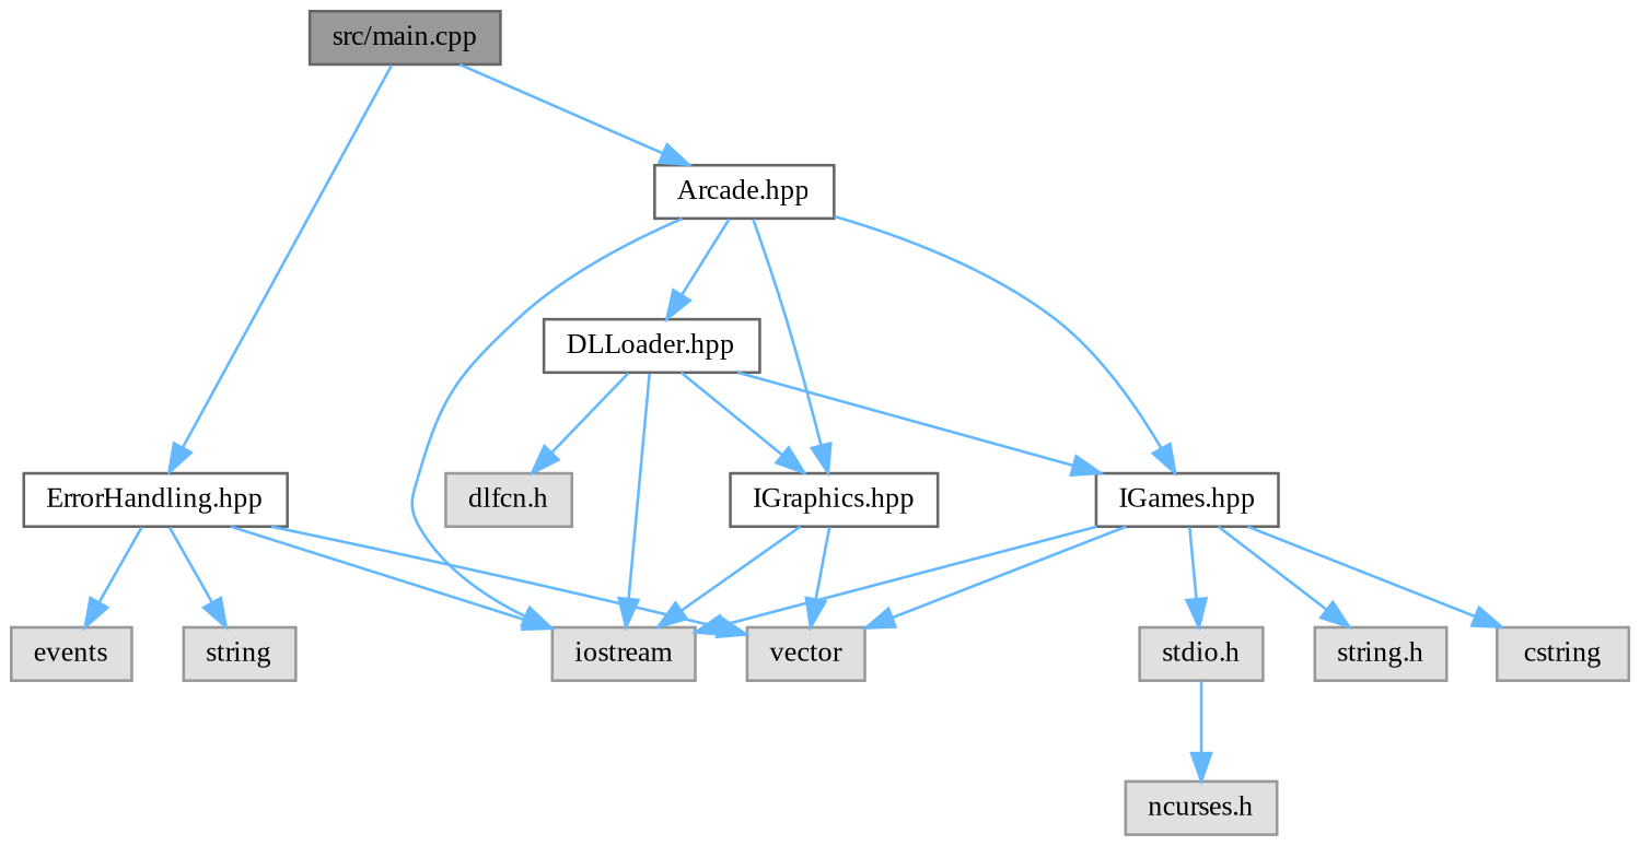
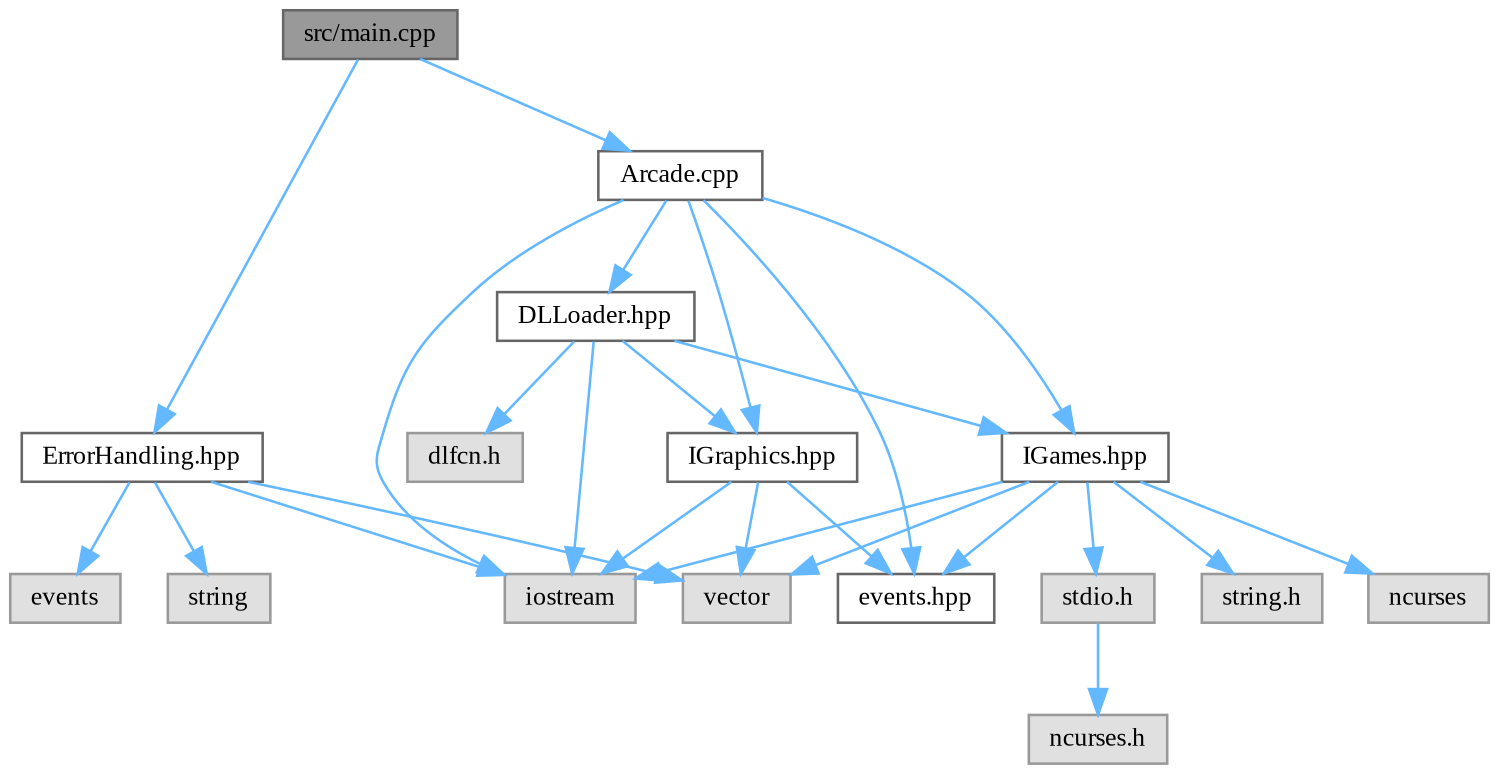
  digraph {
    fontname="Liberation Serif"
    node [color=grey60 fillcolor="#E0E0E0" fontname="Liberation Serif" fontsize=10 shape=box style=filled]
    edge [color=steelblue1 fontname="Liberation Serif" fontsize=10 labelfontname=Helvetica labelfontsize=10 style=solid]
    n1 [color=gray40 fillcolor=grey60 fontcolor=black height=0.2 label="src/main.cpp" width=0.4]
-   n2 [color=grey40 fillcolor=white height=0.2 label="Arcade.hpp" width=0.4]
+   n2 [color=grey40 fillcolor=white height=0.2 label="Arcade.cpp" width=0.4]
    n3 [color=grey40 fillcolor=white height=0.2 label="ErrorHandling.hpp" width=0.4]
    n4 [height=0.2 label=iostream width=0.4]
    n5 [color=grey40 fillcolor=white height=0.2 label="IGraphics.hpp" width=0.4]
+   n6 [color=grey40 fillcolor=white height=0.2 label="events.hpp" width=0.4]
    n7 [color=grey40 fillcolor=white height=0.2 label="IGames.hpp" width=0.4]
    n8 [color=grey40 fillcolor=white height=0.2 label="DLLoader.hpp" width=0.4]
    n9 [height=0.2 label=vector width=0.4]
    n10 [height=0.2 label=events width=0.4]
    n11 [height=0.2 label=string width=0.4]
    n12 [height=0.2 label="stdio.h" width=0.4]
    n13 [height=0.2 label="string.h" width=0.4]
-   n14 [height=0.2 label=cstring width=0.4]
+   n14 [height=0.2 label=ncurses width=0.4]
    n15 [height=0.2 label="dlfcn.h" width=0.4]
    n16 [height=0.2 label="ncurses.h" width=0.4]
    n1 -> n2
    n1 -> n3
    n2 -> n4
    n2 -> n5
+   n2 -> n6
    n2 -> n7
    n2 -> n8
    n3 -> n4
    n3 -> n9
    n3 -> n10
    n3 -> n11
    n5 -> n4
+   n5 -> n6
    n5 -> n9
    n7 -> n4
+   n7 -> n6
    n7 -> n9
    n7 -> n12
    n7 -> n13
    n7 -> n14
    n8 -> n4
    n8 -> n5
    n8 -> n7
    n8 -> n15
    n12 -> n16
  }
